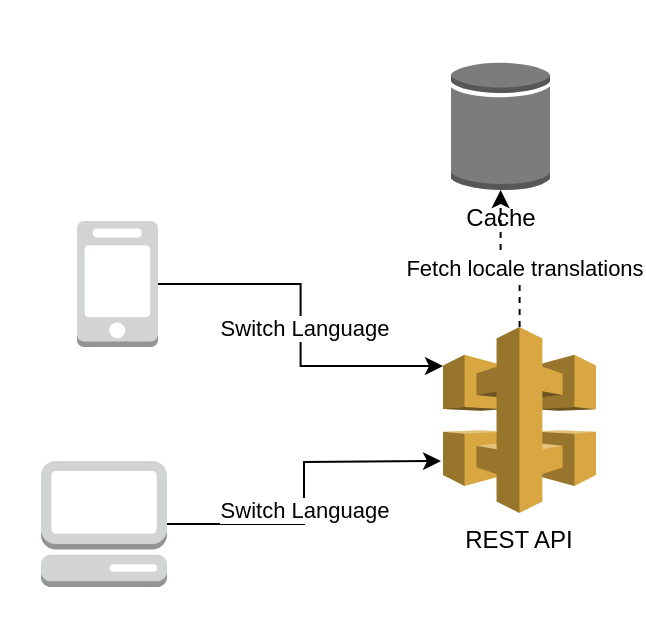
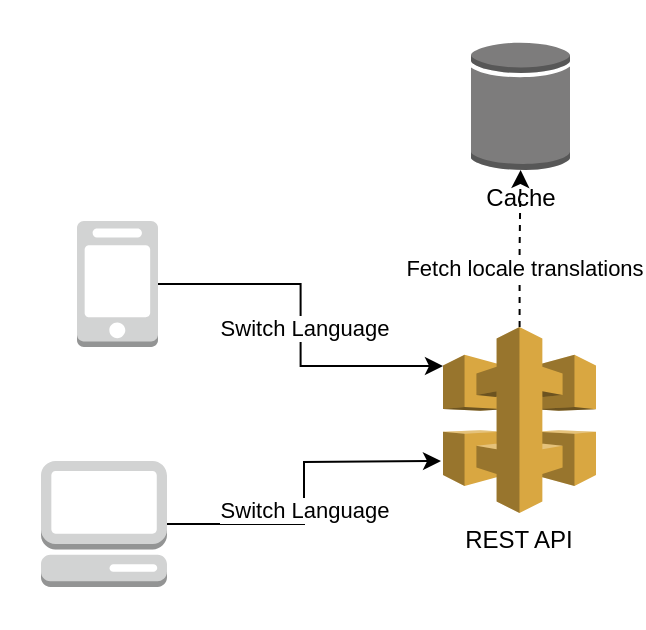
  <mxCell id="0" />
  <mxCell id="1" parent="0" />
  <mxCell id="2" style="edgeStyle=orthogonalEdgeStyle;rounded=0;orthogonalLoop=1;jettySize=auto;html=1;entryX=0;entryY=0.21;entryDx=0;entryDy=0;entryPerimeter=0;" parent="1" source="4" target="10" edge="1"><mxGeometry relative="1" as="geometry" /></mxCell>
  <mxCell id="3" value="Switch Language" style="edgeLabel;html=1;align=center;verticalAlign=middle;resizable=0;points=[];" vertex="1" connectable="0" parent="2"><mxGeometry x="0.011" y="2" relative="1" as="geometry"><mxPoint as="offset" /></mxGeometry></mxCell>
  <mxCell id="4" value="" style="outlineConnect=0;dashed=0;verticalLabelPosition=bottom;verticalAlign=top;align=center;html=1;shape=mxgraph.aws3.mobile_client;fillColor=#D2D3D3;gradientColor=none;" parent="1" vertex="1"><mxGeometry x="38" y="110" width="40.5" height="63" as="geometry" /></mxCell>
  <mxCell id="5" style="edgeStyle=orthogonalEdgeStyle;rounded=0;orthogonalLoop=1;jettySize=auto;html=1;" parent="1" source="7" edge="1"><mxGeometry relative="1" as="geometry"><mxPoint x="220" y="230" as="targetPoint" /></mxGeometry></mxCell>
  <mxCell id="6" value="Switch Language" style="edgeLabel;html=1;align=center;verticalAlign=middle;resizable=0;points=[];" vertex="1" connectable="0" parent="5"><mxGeometry x="-0.098" y="1" relative="1" as="geometry"><mxPoint x="1" as="offset" /></mxGeometry></mxCell>
  <mxCell id="7" value="" style="outlineConnect=0;dashed=0;verticalLabelPosition=bottom;verticalAlign=top;align=center;html=1;shape=mxgraph.aws3.management_console;fillColor=#D2D3D3;gradientColor=none;" parent="1" vertex="1"><mxGeometry x="20" y="230" width="63" height="63" as="geometry" /></mxCell>
  <mxCell id="8" style="edgeStyle=orthogonalEdgeStyle;rounded=0;orthogonalLoop=1;jettySize=auto;html=1;dashed=1;" parent="1" source="10" target="11" edge="1"><mxGeometry relative="1" as="geometry" /></mxCell>
  <mxCell id="9" value="Fetch locale translations" style="edgeLabel;html=1;align=center;verticalAlign=middle;resizable=0;points=[];" vertex="1" connectable="0" parent="8"><mxGeometry x="-0.24" y="-2" relative="1" as="geometry"><mxPoint as="offset" /></mxGeometry></mxCell>
  <mxCell id="10" value="REST API" style="outlineConnect=0;dashed=0;verticalLabelPosition=bottom;verticalAlign=top;align=center;html=1;shape=mxgraph.aws3.api_gateway;fillColor=#D9A741;gradientColor=none;" parent="1" vertex="1"><mxGeometry x="221" y="163" width="76.5" height="93" as="geometry" /></mxCell>
- <mxCell id="11" value="Cache" style="outlineConnect=0;dashed=0;verticalLabelPosition=bottom;verticalAlign=top;align=center;html=1;shape=mxgraph.aws3.generic_database;fillColor=#7D7C7C;gradientColor=none;" parent="1" vertex="1"><mxGeometry x="225" y="30" width="49.5" height="64.5" as="geometry" /></mxCell>
+ <mxCell id="11" value="Cache" style="outlineConnect=0;dashed=0;verticalLabelPosition=bottom;verticalAlign=top;align=center;html=1;shape=mxgraph.aws3.generic_database;fillColor=#7D7C7C;gradientColor=none;" parent="1" vertex="1"><mxGeometry x="235" y="20" width="49.5" height="64.5" as="geometry" /></mxCell>
